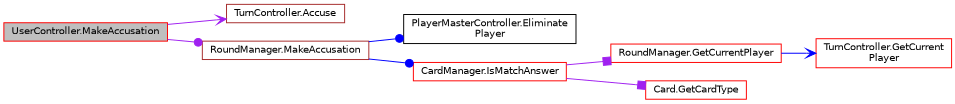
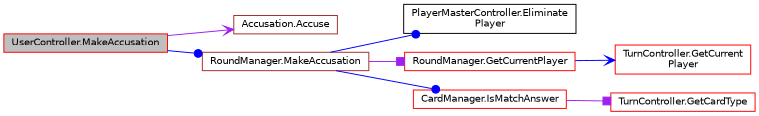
  digraph {
    rankdir=LR
    node [color=red fillcolor=white fontname=Helvetica fontsize=10 shape=record style=filled]
    edge [arrowhead=dot color=purple fontname=Helvetica fontsize=10 labelfontname=Helvetica labelfontsize=10 style=solid]
    n1 [fillcolor=grey75 fontcolor=black height=0.2 label="UserController.MakeAccusation" width=0.4]
-   n2 [color=brown height=0.2 label="TurnController.Accuse" width=0.4]
+   n2 [color=brown height=0.2 label="Accusation.Accuse" width=0.4]
    n3 [color=brown height=0.2 label="RoundManager.MakeAccusation" width=0.4]
    n4 [color=black height=0.2 label="PlayerMasterController.Eliminate\lPlayer" width=0.4]
    n5 [height=0.2 label="RoundManager.GetCurrentPlayer" width=0.4]
    n6 [height=0.2 label="CardManager.IsMatchAnswer" width=0.4]
    n7 [height=0.2 label="TurnController.GetCurrent\lPlayer" width=0.4]
-   n8 [height=0.2 label="Card.GetCardType" width=0.4]
+   n8 [height=0.2 label="TurnController.GetCardType" width=0.4]
    n1 -> n2 [arrowhead=vee]
-   n1 -> n3
+   n1 -> n3 [color=blue]
    n3 -> n4 [color=blue]
-   n6 -> n5 [arrowhead=box]
+   n3 -> n5 [arrowhead=box]
    n3 -> n6 [color=blue]
    n5 -> n7 [arrowhead=vee color=blue]
    n6 -> n8 [arrowhead=box]
  }
